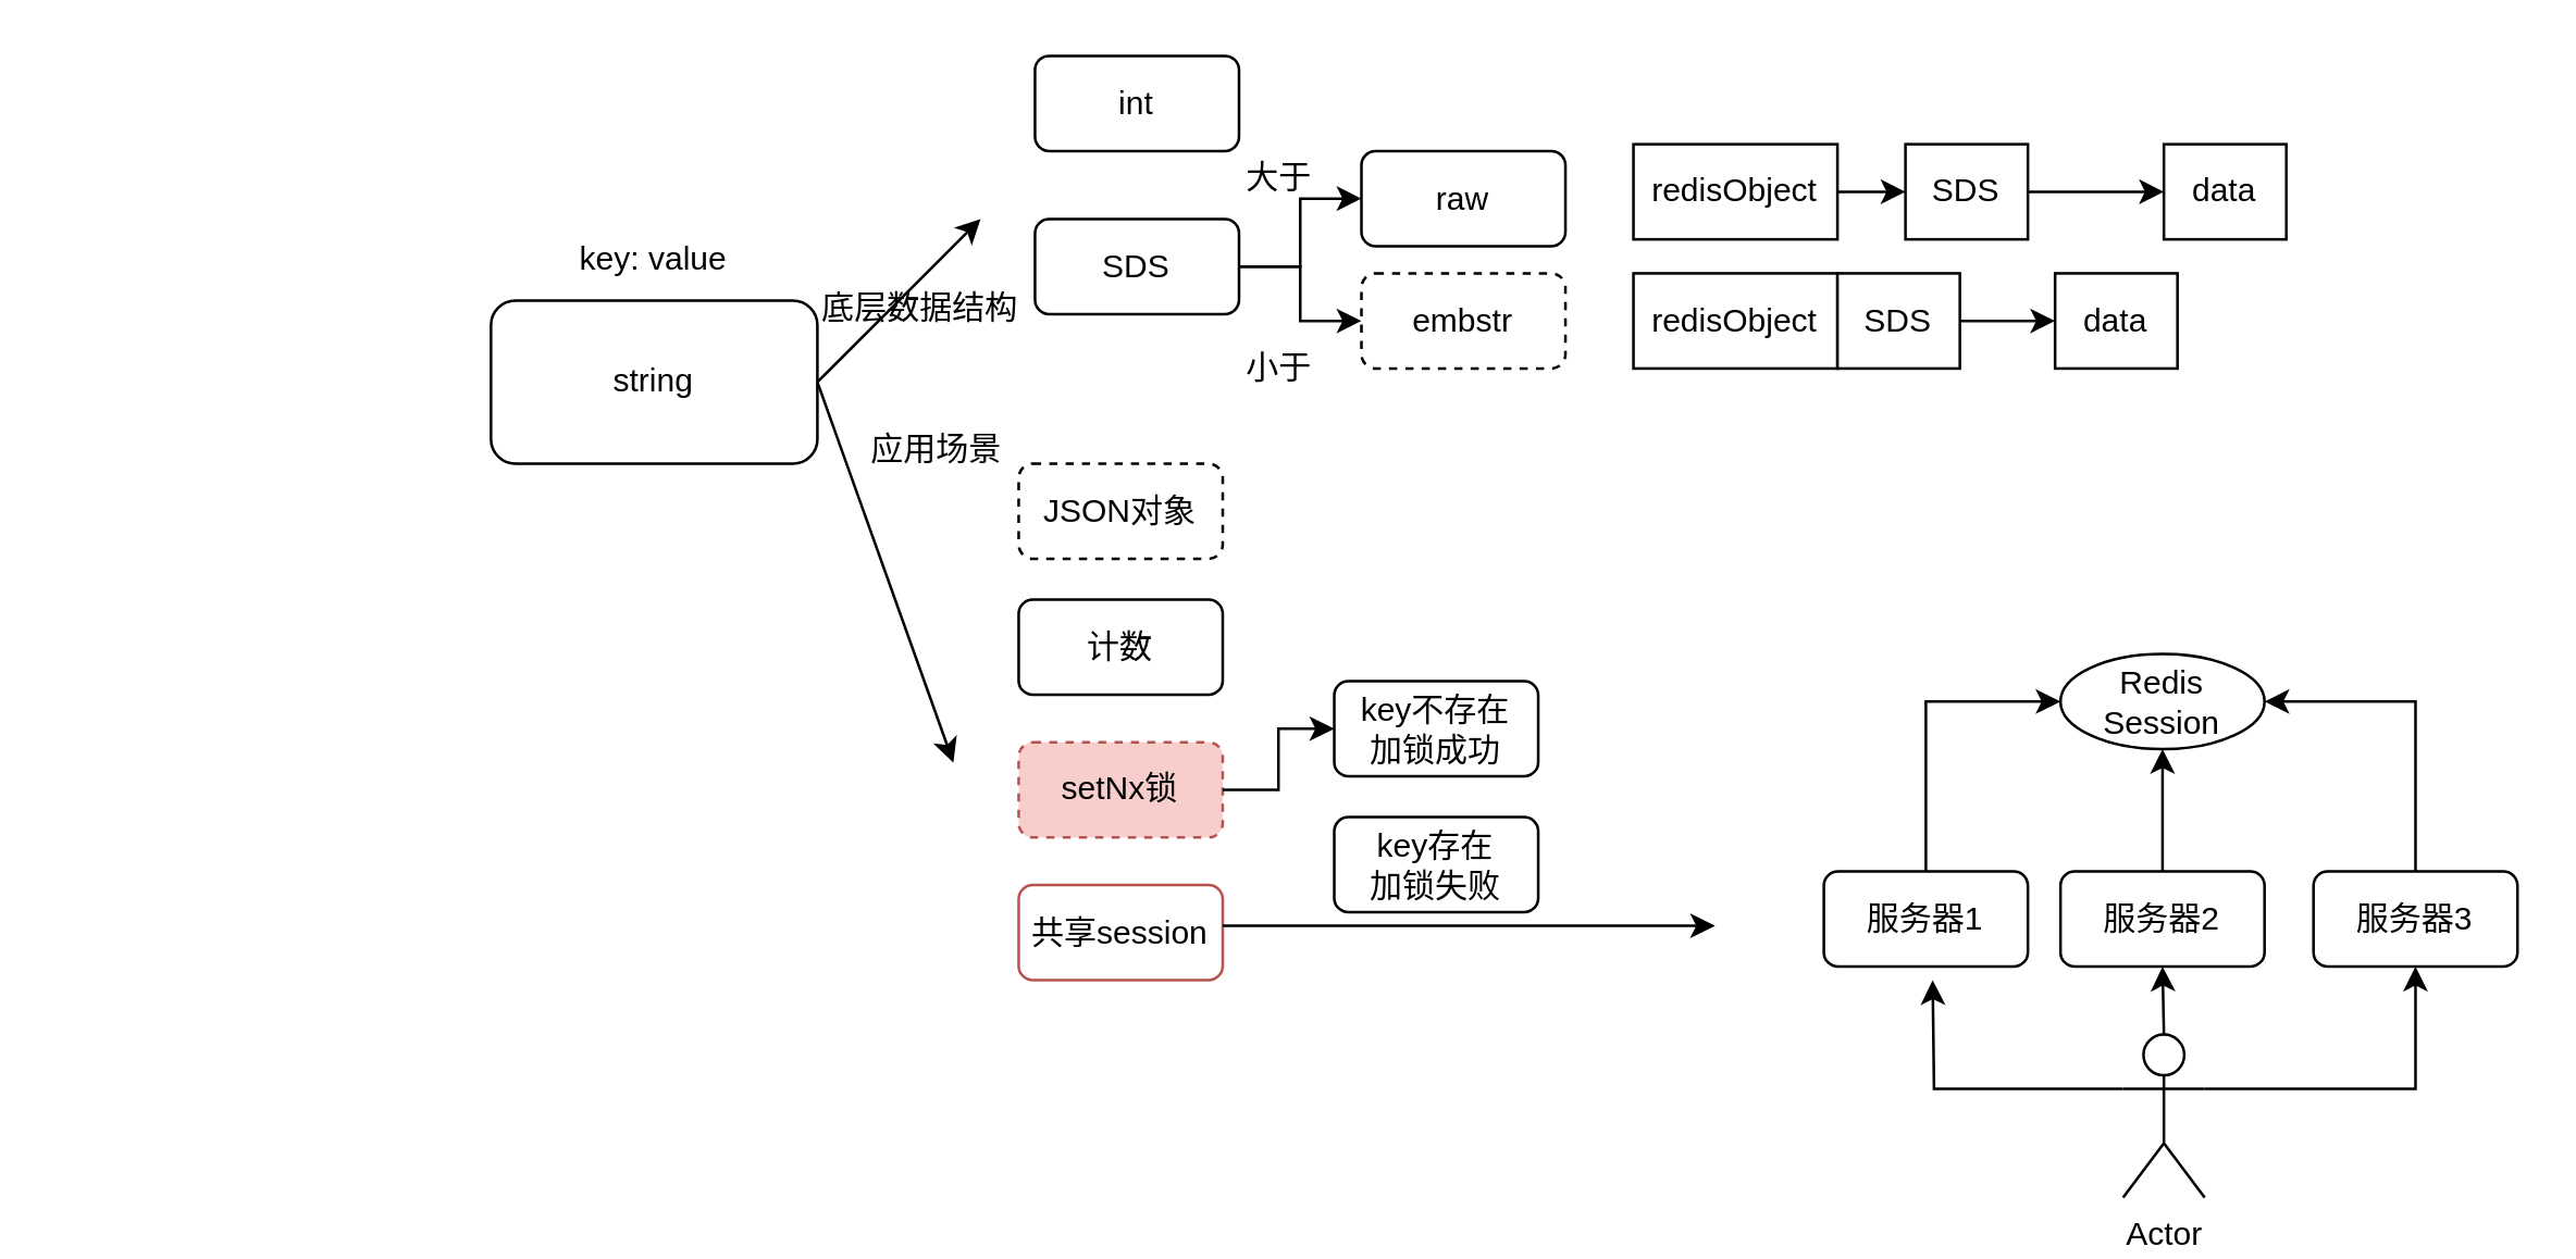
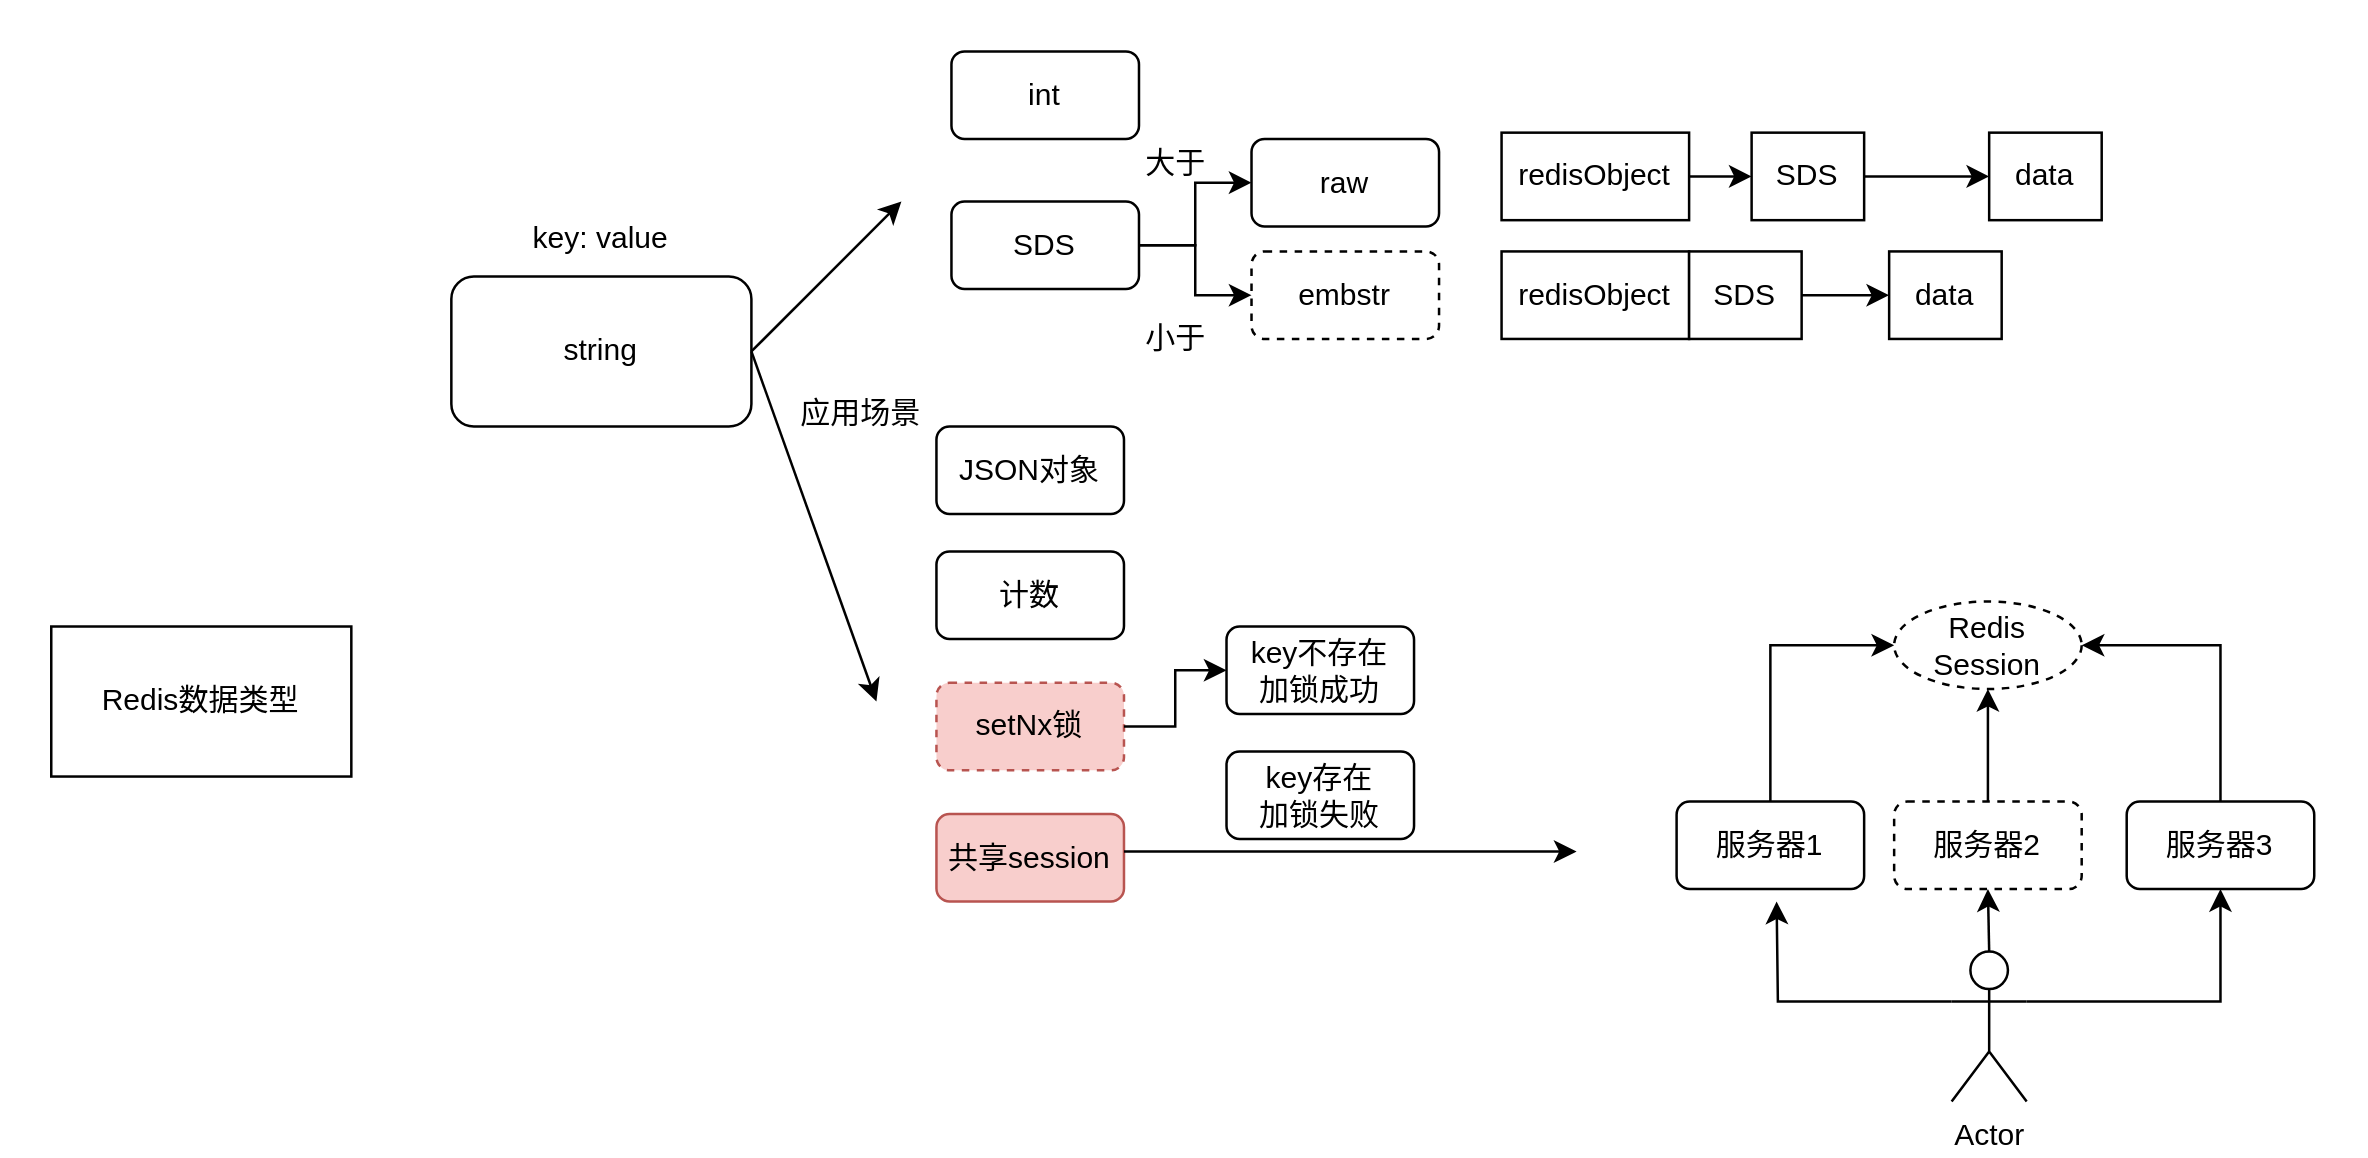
  <mxCell id="0" />
  <mxCell id="1" parent="0" />
+ <mxCell id="2" value="Redis数据类型" style="rounded=0;whiteSpace=wrap;html=1;" vertex="1" parent="1"><mxGeometry x="20" y="250" width="120" height="60" as="geometry" /></mxCell>
  <mxCell id="3" value="string" style="rounded=1;whiteSpace=wrap;html=1;" vertex="1" parent="1"><mxGeometry x="180" y="110" width="120" height="60" as="geometry" /></mxCell>
  <mxCell id="4" value="key: value" style="text;html=1;align=center;verticalAlign=middle;whiteSpace=wrap;rounded=0;" vertex="1" parent="1"><mxGeometry x="210" y="80" width="60" height="30" as="geometry" /></mxCell>
  <mxCell id="5" value="" style="endArrow=classic;html=1;rounded=0;" edge="1" parent="1"><mxGeometry width="50" height="50" relative="1" as="geometry"><mxPoint x="300" y="140" as="sourcePoint" /><mxPoint x="360" y="80" as="targetPoint" /></mxGeometry></mxCell>
  <mxCell id="6" value="" style="group" vertex="1" connectable="0" parent="1"><mxGeometry x="380" y="20" width="460" height="130" as="geometry" /></mxCell>
  <mxCell id="7" value="int" style="rounded=1;whiteSpace=wrap;html=1;" vertex="1" parent="6"><mxGeometry width="75" height="35" as="geometry" /></mxCell>
  <mxCell id="8" value="SDS" style="rounded=1;whiteSpace=wrap;html=1;" vertex="1" parent="6"><mxGeometry y="60" width="75" height="35" as="geometry" /></mxCell>
  <mxCell id="9" value="raw" style="rounded=1;whiteSpace=wrap;html=1;" vertex="1" parent="6"><mxGeometry x="120" y="35" width="75" height="35" as="geometry" /></mxCell>
  <mxCell id="10" style="edgeStyle=orthogonalEdgeStyle;rounded=0;orthogonalLoop=1;jettySize=auto;html=1;exitX=1;exitY=0.5;exitDx=0;exitDy=0;entryX=0;entryY=0.5;entryDx=0;entryDy=0;" edge="1" parent="6" source="8" target="9"><mxGeometry relative="1" as="geometry" /></mxCell>
  <mxCell id="11" value="embstr" style="rounded=1;whiteSpace=wrap;html=1;dashed=1;" vertex="1" parent="6"><mxGeometry x="120" y="80" width="75" height="35" as="geometry" /></mxCell>
  <mxCell id="12" style="edgeStyle=orthogonalEdgeStyle;rounded=0;orthogonalLoop=1;jettySize=auto;html=1;exitX=1;exitY=0.5;exitDx=0;exitDy=0;entryX=0;entryY=0.5;entryDx=0;entryDy=0;" edge="1" parent="6" source="8" target="11"><mxGeometry relative="1" as="geometry" /></mxCell>
  <mxCell id="13" value="" style="group" vertex="1" connectable="0" parent="6"><mxGeometry x="220" y="80" width="120" height="35" as="geometry" /></mxCell>
  <mxCell id="14" value="redisObject" style="rounded=0;whiteSpace=wrap;html=1;" vertex="1" parent="13"><mxGeometry width="75" height="35" as="geometry" /></mxCell>
  <mxCell id="15" value="SDS" style="rounded=0;whiteSpace=wrap;html=1;" vertex="1" parent="13"><mxGeometry x="75" width="45" height="35" as="geometry" /></mxCell>
  <mxCell id="16" value="" style="group" vertex="1" connectable="0" parent="6"><mxGeometry x="300" y="80" width="120" height="35" as="geometry" /></mxCell>
  <mxCell id="17" value="data" style="rounded=0;whiteSpace=wrap;html=1;" vertex="1" parent="16"><mxGeometry x="75" width="45" height="35" as="geometry" /></mxCell>
  <mxCell id="18" style="edgeStyle=orthogonalEdgeStyle;rounded=0;orthogonalLoop=1;jettySize=auto;html=1;exitX=1;exitY=0.5;exitDx=0;exitDy=0;entryX=0;entryY=0.5;entryDx=0;entryDy=0;" edge="1" parent="6" source="15" target="17"><mxGeometry relative="1" as="geometry" /></mxCell>
  <mxCell id="19" value="SDS" style="rounded=0;whiteSpace=wrap;html=1;" vertex="1" parent="6"><mxGeometry x="320" y="32.5" width="45" height="35" as="geometry" /></mxCell>
  <mxCell id="20" value="" style="group" vertex="1" connectable="0" parent="6"><mxGeometry x="340" y="32.5" width="120" height="35" as="geometry" /></mxCell>
  <mxCell id="21" value="data" style="rounded=0;whiteSpace=wrap;html=1;" vertex="1" parent="20"><mxGeometry x="75" width="45" height="35" as="geometry" /></mxCell>
  <mxCell id="22" style="edgeStyle=orthogonalEdgeStyle;rounded=0;orthogonalLoop=1;jettySize=auto;html=1;exitX=1;exitY=0.5;exitDx=0;exitDy=0;entryX=0;entryY=0.5;entryDx=0;entryDy=0;" edge="1" parent="6" source="19" target="21"><mxGeometry relative="1" as="geometry" /></mxCell>
  <mxCell id="23" style="edgeStyle=orthogonalEdgeStyle;rounded=0;orthogonalLoop=1;jettySize=auto;html=1;exitX=1;exitY=0.5;exitDx=0;exitDy=0;" edge="1" parent="6" source="24" target="19"><mxGeometry relative="1" as="geometry" /></mxCell>
  <mxCell id="24" value="redisObject" style="rounded=0;whiteSpace=wrap;html=1;" vertex="1" parent="6"><mxGeometry x="220" y="32.5" width="75" height="35" as="geometry" /></mxCell>
  <mxCell id="25" value="小于" style="text;html=1;align=center;verticalAlign=middle;whiteSpace=wrap;rounded=0;" vertex="1" parent="6"><mxGeometry x="60" y="100" width="60" height="30" as="geometry" /></mxCell>
  <mxCell id="26" style="edgeStyle=orthogonalEdgeStyle;rounded=0;orthogonalLoop=1;jettySize=auto;html=1;exitX=0.5;exitY=1;exitDx=0;exitDy=0;" edge="1" parent="6" source="25" target="25"><mxGeometry relative="1" as="geometry" /></mxCell>
  <mxCell id="27" value="大于" style="text;html=1;align=center;verticalAlign=middle;whiteSpace=wrap;rounded=0;" vertex="1" parent="6"><mxGeometry x="60" y="30" width="60" height="30" as="geometry" /></mxCell>
- <mxCell id="28" value="底层数据结构" style="text;html=1;align=center;verticalAlign=middle;whiteSpace=wrap;rounded=0;" vertex="1" parent="1"><mxGeometry x="300" y="100" width="76" height="25" as="geometry" /></mxCell>
  <mxCell id="29" value="" style="endArrow=classic;html=1;rounded=0;" edge="1" parent="1"><mxGeometry width="50" height="50" relative="1" as="geometry"><mxPoint x="300" y="140" as="sourcePoint" /><mxPoint x="350" y="280" as="targetPoint" /></mxGeometry></mxCell>
  <mxCell id="30" value="应用场景" style="text;html=1;align=center;verticalAlign=middle;whiteSpace=wrap;rounded=0;" vertex="1" parent="1"><mxGeometry x="314" y="150" width="60" height="30" as="geometry" /></mxCell>
- <mxCell id="31" value="JSON对象" style="rounded=1;whiteSpace=wrap;html=1;dashed=1;" vertex="1" parent="1"><mxGeometry x="374" y="170" width="75" height="35" as="geometry" /></mxCell>
+ <mxCell id="31" value="JSON对象" style="rounded=1;whiteSpace=wrap;html=1;" vertex="1" parent="1"><mxGeometry x="374" y="170" width="75" height="35" as="geometry" /></mxCell>
  <mxCell id="32" value="计数" style="rounded=1;whiteSpace=wrap;html=1;" vertex="1" parent="1"><mxGeometry x="374" y="220" width="75" height="35" as="geometry" /></mxCell>
- <mxCell id="33" value="共享session" style="rounded=1;whiteSpace=wrap;html=1;fillColor=#ffffff;strokeColor=#b85450;" vertex="1" parent="1"><mxGeometry x="374" y="325" width="75" height="35" as="geometry" /></mxCell>
+ <mxCell id="33" value="共享session" style="rounded=1;whiteSpace=wrap;html=1;fillColor=#f8cecc;strokeColor=#b85450;" vertex="1" parent="1"><mxGeometry x="374" y="325" width="75" height="35" as="geometry" /></mxCell>
  <mxCell id="34" value="" style="group" vertex="1" connectable="0" parent="1"><mxGeometry x="374" y="250" width="191" height="85" as="geometry" /></mxCell>
  <mxCell id="35" value="setNx锁" style="rounded=1;whiteSpace=wrap;html=1;fillColor=#f8cecc;strokeColor=#b85450;dashed=1;" vertex="1" parent="34"><mxGeometry y="22.5" width="75" height="35" as="geometry" /></mxCell>
  <mxCell id="36" value="key不存在&lt;br&gt;加锁成功" style="rounded=1;whiteSpace=wrap;html=1;" vertex="1" parent="34"><mxGeometry x="116" width="75" height="35" as="geometry" /></mxCell>
  <mxCell id="37" style="edgeStyle=orthogonalEdgeStyle;rounded=0;orthogonalLoop=1;jettySize=auto;html=1;exitX=1;exitY=0.5;exitDx=0;exitDy=0;entryX=0;entryY=0.5;entryDx=0;entryDy=0;" edge="1" parent="34" source="35" target="36"><mxGeometry relative="1" as="geometry" /></mxCell>
  <mxCell id="38" value="key存在&lt;br&gt;加锁失败" style="rounded=1;whiteSpace=wrap;html=1;" vertex="1" parent="34"><mxGeometry x="116" y="50" width="75" height="35" as="geometry" /></mxCell>
  <mxCell id="39" value="" style="endArrow=classic;html=1;rounded=0;" edge="1" parent="1"><mxGeometry width="50" height="50" relative="1" as="geometry"><mxPoint x="449" y="340" as="sourcePoint" /><mxPoint x="630" y="340" as="targetPoint" /></mxGeometry></mxCell>
  <mxCell id="40" style="edgeStyle=orthogonalEdgeStyle;rounded=0;orthogonalLoop=1;jettySize=auto;html=1;exitX=0;exitY=0.333;exitDx=0;exitDy=0;exitPerimeter=0;" edge="1" parent="1" source="43"><mxGeometry relative="1" as="geometry"><mxPoint x="710" y="360" as="targetPoint" /></mxGeometry></mxCell>
  <mxCell id="41" style="edgeStyle=orthogonalEdgeStyle;rounded=0;orthogonalLoop=1;jettySize=auto;html=1;exitX=0.5;exitY=0;exitDx=0;exitDy=0;exitPerimeter=0;entryX=0.5;entryY=1;entryDx=0;entryDy=0;" edge="1" parent="1" source="43" target="47"><mxGeometry relative="1" as="geometry" /></mxCell>
  <mxCell id="42" style="edgeStyle=orthogonalEdgeStyle;rounded=0;orthogonalLoop=1;jettySize=auto;html=1;exitX=1;exitY=0.333;exitDx=0;exitDy=0;exitPerimeter=0;entryX=0.5;entryY=1;entryDx=0;entryDy=0;" edge="1" parent="1" source="43" target="49"><mxGeometry relative="1" as="geometry" /></mxCell>
  <mxCell id="43" value="Actor" style="shape=umlActor;verticalLabelPosition=bottom;verticalAlign=top;html=1;outlineConnect=0;" vertex="1" parent="1"><mxGeometry x="780" y="380" width="30" height="60" as="geometry" /></mxCell>
  <mxCell id="44" style="edgeStyle=orthogonalEdgeStyle;rounded=0;orthogonalLoop=1;jettySize=auto;html=1;exitX=0.5;exitY=0;exitDx=0;exitDy=0;entryX=0;entryY=0.5;entryDx=0;entryDy=0;" edge="1" parent="1" source="45" target="50"><mxGeometry relative="1" as="geometry" /></mxCell>
  <mxCell id="45" value="服务器1" style="rounded=1;whiteSpace=wrap;html=1;" vertex="1" parent="1"><mxGeometry x="670" y="320" width="75" height="35" as="geometry" /></mxCell>
  <mxCell id="46" style="edgeStyle=orthogonalEdgeStyle;rounded=0;orthogonalLoop=1;jettySize=auto;html=1;exitX=0.5;exitY=0;exitDx=0;exitDy=0;entryX=0.5;entryY=1;entryDx=0;entryDy=0;" edge="1" parent="1" source="47" target="50"><mxGeometry relative="1" as="geometry" /></mxCell>
- <mxCell id="47" value="服务器2" style="rounded=1;whiteSpace=wrap;html=1;" vertex="1" parent="1"><mxGeometry x="757" y="320" width="75" height="35" as="geometry" /></mxCell>
+ <mxCell id="47" value="服务器2" style="rounded=1;whiteSpace=wrap;html=1;dashed=1;" vertex="1" parent="1"><mxGeometry x="757" y="320" width="75" height="35" as="geometry" /></mxCell>
  <mxCell id="48" style="edgeStyle=orthogonalEdgeStyle;rounded=0;orthogonalLoop=1;jettySize=auto;html=1;exitX=0.5;exitY=0;exitDx=0;exitDy=0;entryX=1;entryY=0.5;entryDx=0;entryDy=0;" edge="1" parent="1" source="49" target="50"><mxGeometry relative="1" as="geometry" /></mxCell>
  <mxCell id="49" value="服务器3" style="rounded=1;whiteSpace=wrap;html=1;" vertex="1" parent="1"><mxGeometry x="850" y="320" width="75" height="35" as="geometry" /></mxCell>
- <mxCell id="50" value="Redis Session" style="ellipse;whiteSpace=wrap;html=1;" vertex="1" parent="1"><mxGeometry x="757" y="240" width="75" height="35" as="geometry" /></mxCell>
+ <mxCell id="50" value="Redis Session" style="ellipse;whiteSpace=wrap;html=1;dashed=1;" vertex="1" parent="1"><mxGeometry x="757" y="240" width="75" height="35" as="geometry" /></mxCell>
